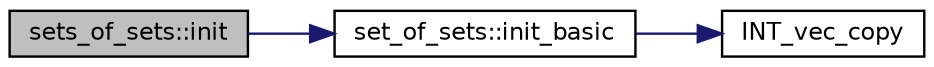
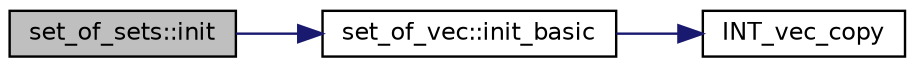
  digraph {
    rankdir=LR
    node [color=black fillcolor=white fontname=Helvetica fontsize=10 shape=record style=filled]
    edge [color=midnightblue fontname=Helvetica fontsize=10 labelfontname=Helvetica labelfontsize=10 style=solid]
-   n1 [fillcolor=grey75 fontcolor=black height=0.2 label="sets_of_sets::init" width=0.4]
-   n2 [height=0.2 label="set_of_sets::init_basic" width=0.4]
+   n1 [fillcolor=grey75 fontcolor=black height=0.2 label="set_of_sets::init" width=0.4]
+   n2 [height=0.2 label="set_of_vec::init_basic" width=0.4]
    n3 [height=0.2 label=INT_vec_copy width=0.4]
    n1 -> n2
    n2 -> n3
  }
